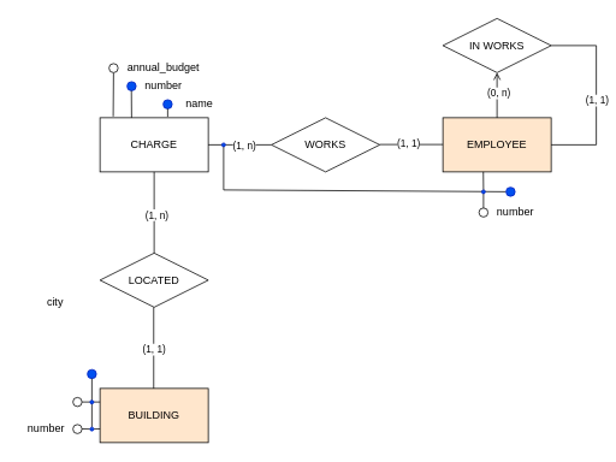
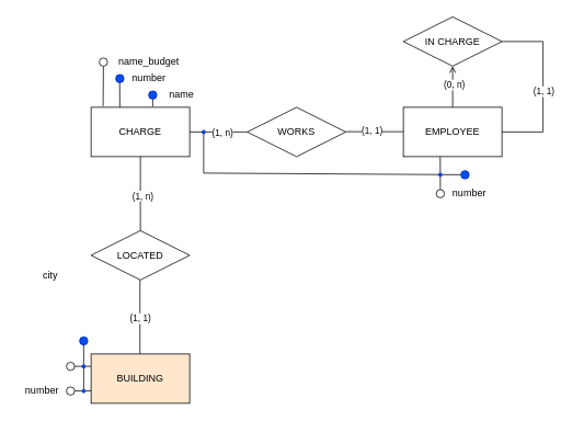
  <mxCell id="0" />
  <mxCell id="1" parent="0" />
  <mxCell id="2" value="" style="endArrow=none;html=1;rounded=0;entryX=0;entryY=0.5;entryDx=0;entryDy=0;exitX=0.5;exitY=1;exitDx=0;exitDy=0;" edge="1" parent="1" source="40" target="43"><mxGeometry width="50" height="50" relative="1" as="geometry"><mxPoint x="580" y="210" as="sourcePoint" /><mxPoint x="630" y="160" as="targetPoint" /><Array as="points"><mxPoint x="247" y="210" /></Array></mxGeometry></mxCell>
  <mxCell id="3" value="BUILDING" style="rounded=0;whiteSpace=wrap;html=1;fillColor=#ffe6cc;" vertex="1" parent="1"><mxGeometry x="110" y="430" width="120" height="60" as="geometry" /></mxCell>
  <mxCell id="4" value="CHARGE" style="rounded=0;whiteSpace=wrap;html=1;" vertex="1" parent="1"><mxGeometry x="110" y="130" width="120" height="60" as="geometry" /></mxCell>
  <mxCell id="5" value="LOCATED" style="shape=rhombus;perimeter=rhombusPerimeter;whiteSpace=wrap;html=1;align=center;" vertex="1" parent="1"><mxGeometry x="110" y="280" width="120" height="60" as="geometry" /></mxCell>
  <mxCell id="6" value="" style="endArrow=none;html=1;rounded=0;exitX=0.5;exitY=1;exitDx=0;exitDy=0;" edge="1" parent="1" source="4"><mxGeometry width="50" height="50" relative="1" as="geometry"><mxPoint x="470" y="410" as="sourcePoint" /><mxPoint x="170" y="280" as="targetPoint" /></mxGeometry></mxCell>
  <mxCell id="7" value="(1, n)" style="edgeLabel;html=1;align=center;verticalAlign=middle;resizable=0;points=[];" vertex="1" connectable="0" parent="6"><mxGeometry x="0.044" y="2" relative="1" as="geometry"><mxPoint as="offset" /></mxGeometry></mxCell>
  <mxCell id="8" value="" style="endArrow=none;html=1;rounded=0;exitX=0.5;exitY=1;exitDx=0;exitDy=0;" edge="1" parent="1"><mxGeometry width="50" height="50" relative="1" as="geometry"><mxPoint x="169.5" y="340" as="sourcePoint" /><mxPoint x="169.5" y="430" as="targetPoint" /></mxGeometry></mxCell>
  <mxCell id="9" value="(1, 1)" style="edgeLabel;html=1;align=center;verticalAlign=middle;resizable=0;points=[];" vertex="1" connectable="0" parent="8"><mxGeometry x="0.022" relative="1" as="geometry"><mxPoint as="offset" /></mxGeometry></mxCell>
  <mxCell id="10" value="" style="ellipse;whiteSpace=wrap;html=1;aspect=fixed;" vertex="1" parent="1"><mxGeometry x="80" y="440" width="10" height="10" as="geometry" /></mxCell>
  <mxCell id="11" value="" style="ellipse;whiteSpace=wrap;html=1;aspect=fixed;" vertex="1" parent="1"><mxGeometry x="80" y="470" width="10" height="10" as="geometry" /></mxCell>
  <mxCell id="12" value="city" style="text;html=1;align=center;verticalAlign=middle;resizable=0;points=[];autosize=1;strokeColor=none;fillColor=none;" vertex="1" parent="1"><mxGeometry x="40" y="320" width="40" height="30" as="geometry" /></mxCell>
  <mxCell id="13" value="number" style="text;html=1;align=center;verticalAlign=middle;resizable=0;points=[];autosize=1;strokeColor=none;fillColor=none;" vertex="1" parent="1"><mxGeometry x="20" y="460" width="60" height="30" as="geometry" /></mxCell>
  <mxCell id="14" value="" style="endArrow=none;html=1;rounded=0;entryX=1;entryY=0.5;entryDx=0;entryDy=0;exitX=0;exitY=0.5;exitDx=0;exitDy=0;" edge="1" parent="1" source="20" target="10"><mxGeometry width="50" height="50" relative="1" as="geometry"><mxPoint x="250" y="460" as="sourcePoint" /><mxPoint x="300" y="410" as="targetPoint" /></mxGeometry></mxCell>
  <mxCell id="15" value="" style="endArrow=none;html=1;rounded=0;entryX=1;entryY=0.5;entryDx=0;entryDy=0;exitX=0;exitY=0.5;exitDx=0;exitDy=0;" edge="1" parent="1" source="21"><mxGeometry width="50" height="50" relative="1" as="geometry"><mxPoint x="110" y="474.86" as="sourcePoint" /><mxPoint x="90" y="474.86" as="targetPoint" /></mxGeometry></mxCell>
  <mxCell id="16" value="" style="ellipse;whiteSpace=wrap;html=1;aspect=fixed;fillColor=#0050ef;fontColor=#ffffff;strokeColor=#001DBC;" vertex="1" parent="1"><mxGeometry x="96" y="409" width="10" height="10" as="geometry" /></mxCell>
  <mxCell id="17" value="" style="endArrow=none;html=1;rounded=0;entryX=1;entryY=0.5;entryDx=0;entryDy=0;exitX=0;exitY=0.25;exitDx=0;exitDy=0;" edge="1" parent="1" source="3" target="20"><mxGeometry width="50" height="50" relative="1" as="geometry"><mxPoint x="110" y="445" as="sourcePoint" /><mxPoint x="90" y="445" as="targetPoint" /></mxGeometry></mxCell>
  <mxCell id="18" value="" style="endArrow=none;html=1;rounded=0;entryX=1;entryY=0.5;entryDx=0;entryDy=0;exitX=0;exitY=0.25;exitDx=0;exitDy=0;" edge="1" parent="1" target="21"><mxGeometry width="50" height="50" relative="1" as="geometry"><mxPoint x="110" y="474.86" as="sourcePoint" /><mxPoint x="90" y="474.86" as="targetPoint" /></mxGeometry></mxCell>
  <mxCell id="19" value="" style="endArrow=none;html=1;rounded=0;entryX=0.5;entryY=1;entryDx=0;entryDy=0;exitX=0.5;exitY=0;exitDx=0;exitDy=0;" edge="1" parent="1" source="21" target="16"><mxGeometry width="50" height="50" relative="1" as="geometry"><mxPoint x="90" y="460" as="sourcePoint" /><mxPoint x="140" y="410" as="targetPoint" /></mxGeometry></mxCell>
  <mxCell id="20" value="" style="ellipse;whiteSpace=wrap;html=1;aspect=fixed;fillColor=#0050ef;fontColor=#ffffff;strokeColor=#001DBC;perimeterSpacing=0;" vertex="1" parent="1"><mxGeometry x="99" y="443" width="4" height="4" as="geometry" /></mxCell>
  <mxCell id="21" value="" style="ellipse;whiteSpace=wrap;html=1;aspect=fixed;fillColor=#0050ef;fontColor=#ffffff;strokeColor=#001DBC;perimeterSpacing=0;" vertex="1" parent="1"><mxGeometry x="99" y="473" width="4" height="4" as="geometry" /></mxCell>
  <mxCell id="22" value="" style="ellipse;whiteSpace=wrap;html=1;aspect=fixed;fillColor=#0050ef;fontColor=#ffffff;strokeColor=#001DBC;" vertex="1" parent="1"><mxGeometry x="140" y="90" width="10" height="10" as="geometry" /></mxCell>
  <mxCell id="23" value="" style="ellipse;whiteSpace=wrap;html=1;aspect=fixed;fillColor=#0050ef;fontColor=#ffffff;strokeColor=#001DBC;" vertex="1" parent="1"><mxGeometry x="180" y="110" width="10" height="10" as="geometry" /></mxCell>
  <mxCell id="24" value="number" style="text;html=1;align=center;verticalAlign=middle;resizable=0;points=[];autosize=1;strokeColor=none;fillColor=none;" vertex="1" parent="1"><mxGeometry x="150" y="80" width="60" height="30" as="geometry" /></mxCell>
  <mxCell id="25" value="name" style="text;html=1;align=center;verticalAlign=middle;resizable=0;points=[];autosize=1;strokeColor=none;fillColor=none;" vertex="1" parent="1"><mxGeometry x="195" y="100" width="50" height="30" as="geometry" /></mxCell>
  <mxCell id="26" value="" style="endArrow=none;html=1;rounded=0;entryX=0.5;entryY=1;entryDx=0;entryDy=0;" edge="1" parent="1"><mxGeometry width="50" height="50" relative="1" as="geometry"><mxPoint x="145" y="130" as="sourcePoint" /><mxPoint x="144.8" y="100" as="targetPoint" /></mxGeometry></mxCell>
  <mxCell id="27" value="" style="endArrow=none;html=1;rounded=0;entryX=0.5;entryY=1;entryDx=0;entryDy=0;" edge="1" parent="1" target="23"><mxGeometry width="50" height="50" relative="1" as="geometry"><mxPoint x="185" y="129" as="sourcePoint" /><mxPoint x="154.8" y="110" as="targetPoint" /></mxGeometry></mxCell>
  <mxCell id="28" value="" style="endArrow=none;html=1;rounded=0;exitX=0.122;exitY=-0.023;exitDx=0;exitDy=0;exitPerimeter=0;" edge="1" parent="1" source="4" target="29"><mxGeometry width="50" height="50" relative="1" as="geometry"><mxPoint x="120.2" y="130" as="sourcePoint" /><mxPoint x="120" y="60" as="targetPoint" /></mxGeometry></mxCell>
  <mxCell id="29" value="" style="ellipse;whiteSpace=wrap;html=1;aspect=fixed;" vertex="1" parent="1"><mxGeometry x="120" y="70" width="10" height="10" as="geometry" /></mxCell>
- <mxCell id="30" value="annual_budget" style="text;html=1;align=center;verticalAlign=middle;resizable=0;points=[];autosize=1;strokeColor=none;fillColor=none;" vertex="1" parent="1"><mxGeometry x="130" y="60" width="100" height="30" as="geometry" /></mxCell>
- <mxCell id="31" value="EMPLOYEE" style="rounded=0;whiteSpace=wrap;html=1;fillColor=#ffe6cc;" vertex="1" parent="1"><mxGeometry x="490" y="130" width="120" height="60" as="geometry" /></mxCell>
+ <mxCell id="30" value="name_budget" style="text;html=1;align=center;verticalAlign=middle;resizable=0;points=[];autosize=1;strokeColor=none;fillColor=none;" vertex="1" parent="1"><mxGeometry x="130" y="60" width="100" height="30" as="geometry" /></mxCell>
+ <mxCell id="31" value="EMPLOYEE" style="rounded=0;whiteSpace=wrap;html=1;" vertex="1" parent="1"><mxGeometry x="490" y="130" width="120" height="60" as="geometry" /></mxCell>
  <mxCell id="32" value="WORKS" style="shape=rhombus;perimeter=rhombusPerimeter;whiteSpace=wrap;html=1;align=center;" vertex="1" parent="1"><mxGeometry x="300" y="130" width="120" height="60" as="geometry" /></mxCell>
  <mxCell id="33" value="" style="endArrow=none;html=1;rounded=0;" edge="1" parent="1" target="32"><mxGeometry width="50" height="50" relative="1" as="geometry"><mxPoint x="230" y="160" as="sourcePoint" /><mxPoint x="280" y="110" as="targetPoint" /></mxGeometry></mxCell>
  <mxCell id="34" value="(1, n)" style="edgeLabel;html=1;align=center;verticalAlign=middle;resizable=0;points=[];" vertex="1" connectable="0" parent="33"><mxGeometry x="0.105" relative="1" as="geometry"><mxPoint as="offset" /></mxGeometry></mxCell>
  <mxCell id="35" value="" style="endArrow=none;html=1;rounded=0;" edge="1" parent="1"><mxGeometry width="50" height="50" relative="1" as="geometry"><mxPoint x="420" y="159.66" as="sourcePoint" /><mxPoint x="490" y="159.66" as="targetPoint" /></mxGeometry></mxCell>
  <mxCell id="36" value="(1, 1)" style="edgeLabel;html=1;align=center;verticalAlign=middle;resizable=0;points=[];" vertex="1" connectable="0" parent="35"><mxGeometry x="-0.121" y="1" relative="1" as="geometry"><mxPoint as="offset" /></mxGeometry></mxCell>
  <mxCell id="37" value="" style="ellipse;whiteSpace=wrap;html=1;aspect=fixed;" vertex="1" parent="1"><mxGeometry x="530" y="230" width="10" height="10" as="geometry" /></mxCell>
  <mxCell id="38" value="number" style="text;html=1;align=center;verticalAlign=middle;resizable=0;points=[];autosize=1;strokeColor=none;fillColor=none;" vertex="1" parent="1"><mxGeometry x="540" y="220" width="60" height="30" as="geometry" /></mxCell>
  <mxCell id="39" value="" style="endArrow=none;html=1;rounded=0;entryX=0.5;entryY=1;entryDx=0;entryDy=0;exitX=0.5;exitY=0;exitDx=0;exitDy=0;" edge="1" parent="1" source="42"><mxGeometry width="50" height="50" relative="1" as="geometry"><mxPoint x="535.03" y="220" as="sourcePoint" /><mxPoint x="534.83" y="190" as="targetPoint" /></mxGeometry></mxCell>
  <mxCell id="40" value="" style="ellipse;whiteSpace=wrap;html=1;aspect=fixed;fillColor=#0050ef;fontColor=#ffffff;strokeColor=#001DBC;perimeterSpacing=0;" vertex="1" parent="1"><mxGeometry x="245" y="158" width="4" height="4" as="geometry" /></mxCell>
  <mxCell id="41" value="" style="endArrow=none;html=1;rounded=0;entryX=0.5;entryY=1;entryDx=0;entryDy=0;exitX=0.5;exitY=0;exitDx=0;exitDy=0;" edge="1" parent="1" source="37" target="42"><mxGeometry width="50" height="50" relative="1" as="geometry"><mxPoint x="535" y="230" as="sourcePoint" /><mxPoint x="534.83" y="190" as="targetPoint" /></mxGeometry></mxCell>
  <mxCell id="42" value="" style="ellipse;whiteSpace=wrap;html=1;aspect=fixed;fillColor=#0050ef;fontColor=#ffffff;strokeColor=#001DBC;perimeterSpacing=0;" vertex="1" parent="1"><mxGeometry x="533" y="210" width="4" height="4" as="geometry" /></mxCell>
  <mxCell id="43" value="" style="ellipse;whiteSpace=wrap;html=1;aspect=fixed;fillColor=#0050ef;fontColor=#ffffff;strokeColor=#001DBC;" vertex="1" parent="1"><mxGeometry x="560" y="207" width="10" height="10" as="geometry" /></mxCell>
- <mxCell id="44" value="IN WORKS" style="shape=rhombus;perimeter=rhombusPerimeter;whiteSpace=wrap;html=1;align=center;" vertex="1" parent="1"><mxGeometry x="490" y="20" width="120" height="60" as="geometry" /></mxCell>
+ <mxCell id="44" value="IN CHARGE" style="shape=rhombus;perimeter=rhombusPerimeter;whiteSpace=wrap;html=1;align=center;" vertex="1" parent="1"><mxGeometry x="490" y="20" width="120" height="60" as="geometry" /></mxCell>
  <mxCell id="45" value="" style="endArrow=open;html=1;rounded=0;entryX=0.5;entryY=1;entryDx=0;entryDy=0;exitX=0.5;exitY=0;exitDx=0;exitDy=0;" edge="1" parent="1" source="31" target="44"><mxGeometry width="50" height="50" relative="1" as="geometry"><mxPoint x="545" y="130" as="sourcePoint" /><mxPoint x="595" y="80" as="targetPoint" /></mxGeometry></mxCell>
  <mxCell id="46" value="(0, n)" style="edgeLabel;html=1;align=center;verticalAlign=middle;resizable=0;points=[];" vertex="1" connectable="0" parent="45"><mxGeometry x="0.128" y="-1" relative="1" as="geometry"><mxPoint as="offset" /></mxGeometry></mxCell>
  <mxCell id="47" value="" style="endArrow=none;html=1;rounded=0;entryX=0.5;entryY=1;entryDx=0;entryDy=0;exitX=1;exitY=0.5;exitDx=0;exitDy=0;" edge="1" parent="1" source="31"><mxGeometry width="50" height="50" relative="1" as="geometry"><mxPoint x="610" y="100" as="sourcePoint" /><mxPoint x="610" y="50" as="targetPoint" /><Array as="points"><mxPoint x="660" y="160" /><mxPoint x="660" y="50" /></Array></mxGeometry></mxCell>
  <mxCell id="48" value="(1, 1)" style="edgeLabel;html=1;align=center;verticalAlign=middle;resizable=0;points=[];" vertex="1" connectable="0" parent="47"><mxGeometry x="-0.046" relative="1" as="geometry"><mxPoint as="offset" /></mxGeometry></mxCell>
